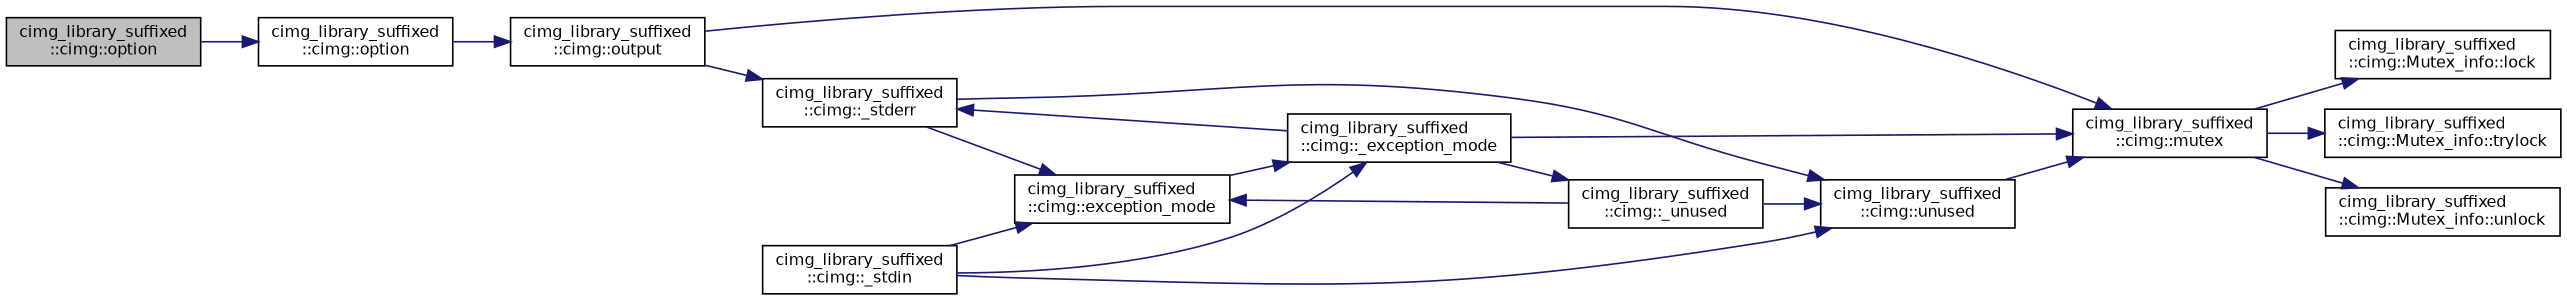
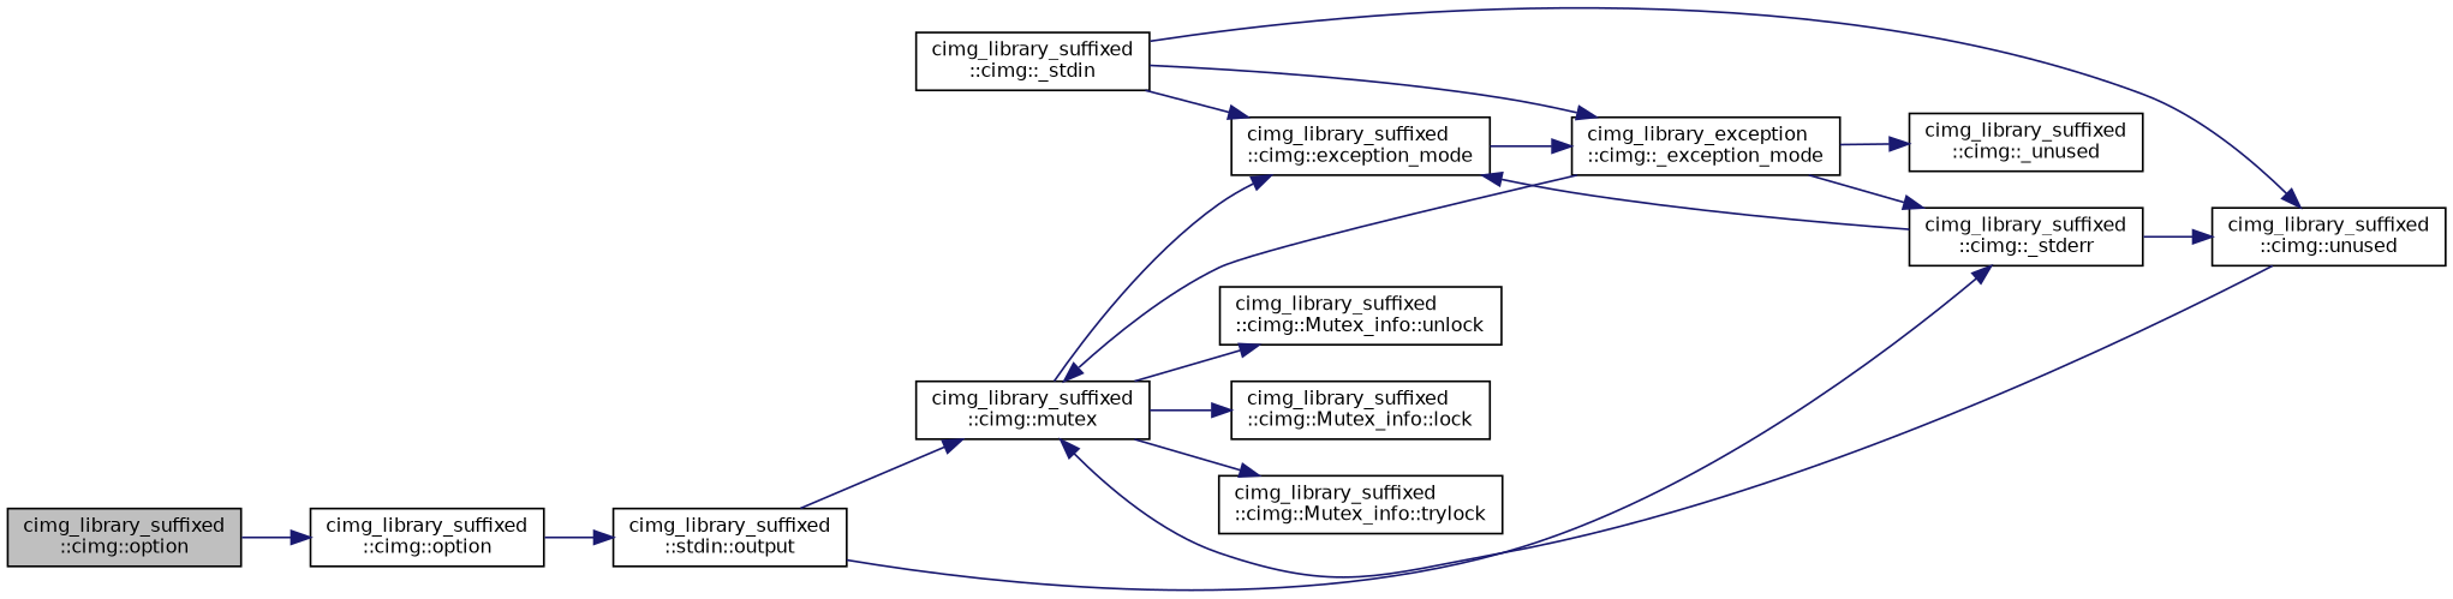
  digraph {
    rankdir=LR
    node [color=black fillcolor=white fontname=Helvetica fontsize=10 shape=record style=filled]
    edge [color=midnightblue fontname=Helvetica fontsize=10 labelfontname=Helvetica labelfontsize=10 style=solid]
    n1 [fillcolor=grey75 fontcolor=black height=0.2 label="cimg_library_suffixed\l::cimg::option" width=0.4]
    n2 [height=0.2 label="cimg_library_suffixed\l::cimg::option" width=0.4]
-   n3 [height=0.2 label="cimg_library_suffixed\l::cimg::output" width=0.4]
+   n3 [height=0.2 label="cimg_library_suffixed\l::stdin::output" width=0.4]
    n4 [height=0.2 label="cimg_library_suffixed\l::cimg::mutex" width=0.4]
    n5 [height=0.2 label="cimg_library_suffixed\l::cimg::_stderr" width=0.4]
    n6 [height=0.2 label="cimg_library_suffixed\l::cimg::Mutex_info::lock" width=0.4]
    n7 [height=0.2 label="cimg_library_suffixed\l::cimg::Mutex_info::trylock" width=0.4]
    n8 [height=0.2 label="cimg_library_suffixed\l::cimg::Mutex_info::unlock" width=0.4]
    n9 [height=0.2 label="cimg_library_suffixed\l::cimg::exception_mode" width=0.4]
    n10 [height=0.2 label="cimg_library_suffixed\l::cimg::unused" width=0.4]
-   n11 [height=0.2 label="cimg_library_suffixed\l::cimg::_exception_mode" width=0.4]
+   n11 [height=0.2 label="cimg_library_exception\l::cimg::_exception_mode" width=0.4]
    n12 [height=0.2 label="cimg_library_suffixed\l::cimg::_unused" width=0.4]
    n13 [height=0.2 label="cimg_library_suffixed\l::cimg::_stdin" width=0.4]
    n1 -> n2
    n2 -> n3
    n3 -> n4
    n3 -> n5
    n4 -> n6
    n4 -> n7
    n4 -> n8
    n5 -> n9
    n5 -> n10
    n9 -> n11
    n10 -> n4
    n11 -> n4
    n11 -> n5
    n11 -> n12
-   n12 -> n9
-   n12 -> n10
+   n4 -> n9
    n13 -> n9
    n13 -> n10
    n13 -> n11
  }
